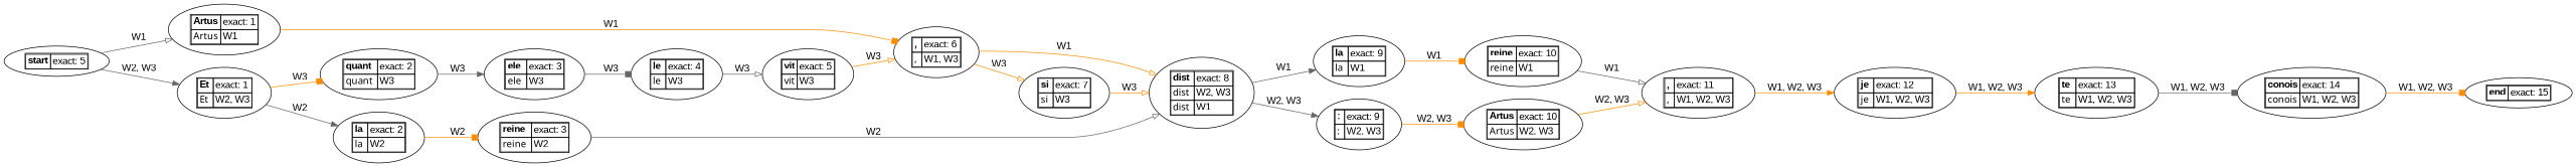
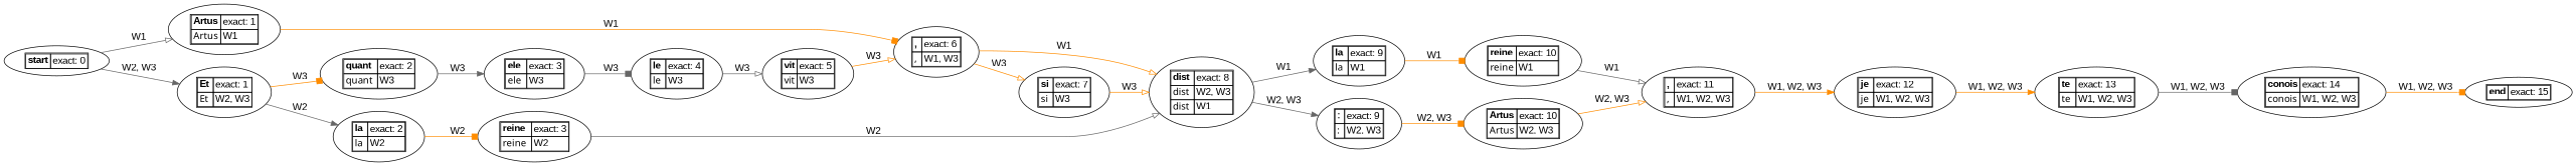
  digraph {
    rankdir=LR
    fontname="Liberation Sans"
    node [fontname="Liberation Sans"]
    edge [color=darkorange arrowhead=onormal fontname="Liberation Sans"]
-   n1 [label=<<TABLE CELLSPACING="0"><TR><TD ALIGN='LEFT'><B>start</B></TD><TD ALIGN='LEFT'>exact: 5</TD></TR></TABLE>>]
+   n1 [label=<<TABLE CELLSPACING="0"><TR><TD ALIGN='LEFT'><B>start</B></TD><TD ALIGN='LEFT'>exact: 0</TD></TR></TABLE>>]
    n2 [label=<<TABLE CELLSPACING="0"><TR><TD ALIGN='LEFT'><B>Artus</B></TD><TD ALIGN='LEFT'>exact: 1</TD></TR><TR><TD ALIGN='LEFT'><FONT FACE='Bukyvede'>Artus</FONT></TD><TD ALIGN='LEFT'>W1</TD></TR></TABLE>>]
    n3 [label=<<TABLE CELLSPACING="0"><TR><TD ALIGN='LEFT'><B>Et</B></TD><TD ALIGN='LEFT'>exact: 1</TD></TR><TR><TD ALIGN='LEFT'><FONT FACE='Bukyvede'>Et </FONT></TD><TD ALIGN='LEFT'>W2, W3</TD></TR></TABLE>>]
    n4 [label=<<TABLE CELLSPACING="0"><TR><TD ALIGN='LEFT'><B>la</B></TD><TD ALIGN='LEFT'>exact: 2</TD></TR><TR><TD ALIGN='LEFT'><FONT FACE='Bukyvede'>la </FONT></TD><TD ALIGN='LEFT'>W2</TD></TR></TABLE>>]
    n5 [label=<<TABLE CELLSPACING="0"><TR><TD ALIGN='LEFT'><B>quant</B></TD><TD ALIGN='LEFT'>exact: 2</TD></TR><TR><TD ALIGN='LEFT'><FONT FACE='Bukyvede'>quant </FONT></TD><TD ALIGN='LEFT'>W3</TD></TR></TABLE>>]
    n6 [label=<<TABLE CELLSPACING="0"><TR><TD ALIGN='LEFT'><B>reine</B></TD><TD ALIGN='LEFT'>exact: 3</TD></TR><TR><TD ALIGN='LEFT'><FONT FACE='Bukyvede'>reine </FONT></TD><TD ALIGN='LEFT'>W2</TD></TR></TABLE>>]
    n7 [label=<<TABLE CELLSPACING="0"><TR><TD ALIGN='LEFT'><B>ele</B></TD><TD ALIGN='LEFT'>exact: 3</TD></TR><TR><TD ALIGN='LEFT'><FONT FACE='Bukyvede'>ele </FONT></TD><TD ALIGN='LEFT'>W3</TD></TR></TABLE>>]
    n8 [label=<<TABLE CELLSPACING="0"><TR><TD ALIGN='LEFT'><B>le</B></TD><TD ALIGN='LEFT'>exact: 4</TD></TR><TR><TD ALIGN='LEFT'><FONT FACE='Bukyvede'>le </FONT></TD><TD ALIGN='LEFT'>W3</TD></TR></TABLE>>]
    n9 [label=<<TABLE CELLSPACING="0"><TR><TD ALIGN='LEFT'><B>vit</B></TD><TD ALIGN='LEFT'>exact: 5</TD></TR><TR><TD ALIGN='LEFT'><FONT FACE='Bukyvede'>vit</FONT></TD><TD ALIGN='LEFT'>W3</TD></TR></TABLE>>]
    n10 [label=<<TABLE CELLSPACING="0"><TR><TD ALIGN='LEFT'><B>,</B></TD><TD ALIGN='LEFT'>exact: 6</TD></TR><TR><TD ALIGN='LEFT'><FONT FACE='Bukyvede'>, </FONT></TD><TD ALIGN='LEFT'>W1, W3</TD></TR></TABLE>>]
    n11 [label=<<TABLE CELLSPACING="0"><TR><TD ALIGN='LEFT'><B>si</B></TD><TD ALIGN='LEFT'>exact: 7</TD></TR><TR><TD ALIGN='LEFT'><FONT FACE='Bukyvede'>si </FONT></TD><TD ALIGN='LEFT'>W3</TD></TR></TABLE>>]
    n12 [label=<<TABLE CELLSPACING="0"><TR><TD ALIGN='LEFT'><B>dist</B></TD><TD ALIGN='LEFT'>exact: 8</TD></TR><TR><TD ALIGN='LEFT'><FONT FACE='Bukyvede'>dist</FONT></TD><TD ALIGN='LEFT'>W2, W3</TD></TR><TR><TD ALIGN='LEFT'><FONT FACE='Bukyvede'>dist </FONT></TD><TD ALIGN='LEFT'>W1</TD></TR></TABLE>>]
    n13 [label=<<TABLE CELLSPACING="0"><TR><TD ALIGN='LEFT'><B>la</B></TD><TD ALIGN='LEFT'>exact: 9</TD></TR><TR><TD ALIGN='LEFT'><FONT FACE='Bukyvede'>la </FONT></TD><TD ALIGN='LEFT'>W1</TD></TR></TABLE>>]
    n14 [label=<<TABLE CELLSPACING="0"><TR><TD ALIGN='LEFT'><B>:</B></TD><TD ALIGN='LEFT'>exact: 9</TD></TR><TR><TD ALIGN='LEFT'><FONT FACE='Bukyvede'>: </FONT></TD><TD ALIGN='LEFT'>W2, W3</TD></TR></TABLE>>]
    n15 [label=<<TABLE CELLSPACING="0"><TR><TD ALIGN='LEFT'><B>reine</B></TD><TD ALIGN='LEFT'>exact: 10</TD></TR><TR><TD ALIGN='LEFT'><FONT FACE='Bukyvede'>reine</FONT></TD><TD ALIGN='LEFT'>W1</TD></TR></TABLE>>]
    n16 [label=<<TABLE CELLSPACING="0"><TR><TD ALIGN='LEFT'><B>Artus</B></TD><TD ALIGN='LEFT'>exact: 10</TD></TR><TR><TD ALIGN='LEFT'><FONT FACE='Bukyvede'>Artus</FONT></TD><TD ALIGN='LEFT'>W2, W3</TD></TR></TABLE>>]
    n17 [label=<<TABLE CELLSPACING="0"><TR><TD ALIGN='LEFT'><B>,</B></TD><TD ALIGN='LEFT'>exact: 11</TD></TR><TR><TD ALIGN='LEFT'><FONT FACE='Bukyvede'>, </FONT></TD><TD ALIGN='LEFT'>W1, W2, W3</TD></TR></TABLE>>]
    n18 [label=<<TABLE CELLSPACING="0"><TR><TD ALIGN='LEFT'><B>je</B></TD><TD ALIGN='LEFT'>exact: 12</TD></TR><TR><TD ALIGN='LEFT'><FONT FACE='Bukyvede'>je </FONT></TD><TD ALIGN='LEFT'>W1, W2, W3</TD></TR></TABLE>>]
    n19 [label=<<TABLE CELLSPACING="0"><TR><TD ALIGN='LEFT'><B>te</B></TD><TD ALIGN='LEFT'>exact: 13</TD></TR><TR><TD ALIGN='LEFT'><FONT FACE='Bukyvede'>te </FONT></TD><TD ALIGN='LEFT'>W1, W2, W3</TD></TR></TABLE>>]
    n20 [label=<<TABLE CELLSPACING="0"><TR><TD ALIGN='LEFT'><B>conois</B></TD><TD ALIGN='LEFT'>exact: 14</TD></TR><TR><TD ALIGN='LEFT'><FONT FACE='Bukyvede'>conois</FONT></TD><TD ALIGN='LEFT'>W1, W2, W3</TD></TR></TABLE>>]
    n21 [label=<<TABLE CELLSPACING="0"><TR><TD ALIGN='LEFT'><B>end</B></TD><TD ALIGN='LEFT'>exact: 15</TD></TR></TABLE>>]
    subgraph sub_1 {
      rank=same
      n1
    }
    subgraph sub_2 {
      rank=same
      n2
      n3
    }
    subgraph sub_3 {
      rank=same
      n4
      n5
    }
    subgraph sub_4 {
      rank=same
      n6
      n7
    }
    subgraph sub_5 {
      rank=same
      n8
    }
    subgraph sub_6 {
      rank=same
      n9
    }
    subgraph sub_7 {
      rank=same
      n10
    }
    subgraph sub_8 {
      rank=same
      n11
    }
    subgraph sub_9 {
      rank=same
      n12
    }
    subgraph sub_10 {
      rank=same
      n13
      n14
    }
    subgraph sub_11 {
      rank=same
      n15
      n16
    }
    subgraph sub_12 {
      rank=same
      n17
    }
    subgraph sub_13 {
      rank=same
      n18
    }
    subgraph sub_14 {
      rank=same
      n19
    }
    subgraph sub_15 {
      rank=same
      n20
    }
    subgraph sub_16 {
      rank=same
      n21
    }
    n1 -> n2 [label=W1 color=gray40]
    n1 -> n3 [label="W2, W3" color=gray40 arrowhead=normal]
    n2 -> n10 [label=W1 arrowhead=box]
    n3 -> n4 [label=W2 color=gray40 arrowhead=normal]
    n3 -> n5 [label=W3 arrowhead=box]
    n4 -> n6 [label=W2 arrowhead=box]
    n5 -> n7 [label=W3 color=gray40 arrowhead=normal]
    n6 -> n12 [label=W2 color=gray40]
    n7 -> n8 [label=W3 color=gray40 arrowhead=box]
    n8 -> n9 [label=W3 color=gray40]
    n9 -> n10 [label=W3]
    n10 -> n11 [label=W3]
    n10 -> n12 [label=W1]
    n11 -> n12 [label=W3]
    n12 -> n13 [label=W1 color=gray40 arrowhead=normal]
    n12 -> n14 [label="W2, W3" color=gray40 arrowhead=normal]
    n13 -> n15 [label=W1 arrowhead=box]
    n14 -> n16 [label="W2, W3" arrowhead=box]
    n15 -> n17 [label=W1 color=gray40]
    n16 -> n17 [label="W2, W3"]
    n17 -> n18 [label="W1, W2, W3" arrowhead=normal]
    n18 -> n19 [label="W1, W2, W3" arrowhead=normal]
    n19 -> n20 [label="W1, W2, W3" color=gray40 arrowhead=box]
    n20 -> n21 [label="W1, W2, W3" arrowhead=box]
  }
